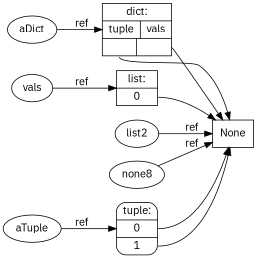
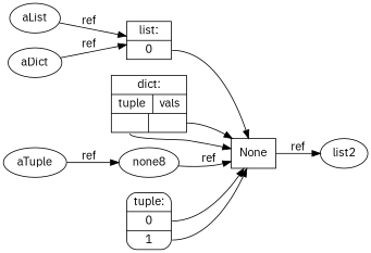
  digraph {
    fontname="IBM Plex Sans"
    rankdir=LR
    node [fontname="IBM Plex Sans" shape=ellipse]
    edge [fontname="IBM Plex Sans"]
    n1 [label=aDict]
    n2 [label="dict: | {tuple|vals}|{<k0>|<v0>}" shape=record]
    n3 [label=None shape=box]
-   n4 [label=vals]
+   n4 [label=aList]
    n5 [label="list: | <0> 0" shape=record]
    n6 [label=list2]
    n7 [label=none8]
    n8 [label=aTuple]
    n9 [label="tuple: | <0> 0|<1> 1" shape=Mrecord]
-   n1 -> n2 [label=ref]
+   n1 -> n5 [label=ref]
    n2 -> n3 [tailport=k0]
    n2 -> n3 [tailport=v0]
    n4 -> n5 [label=ref]
    n5 -> n3 [tailport=0]
-   n6 -> n3 [label=ref]
+   n3 -> n6 [label=ref]
    n7 -> n3 [label=ref]
-   n8 -> n9 [label=ref]
+   n8 -> n7 [label=ref]
    n9 -> n3 [tailport=0]
    n9 -> n3 [tailport=1]
  }
